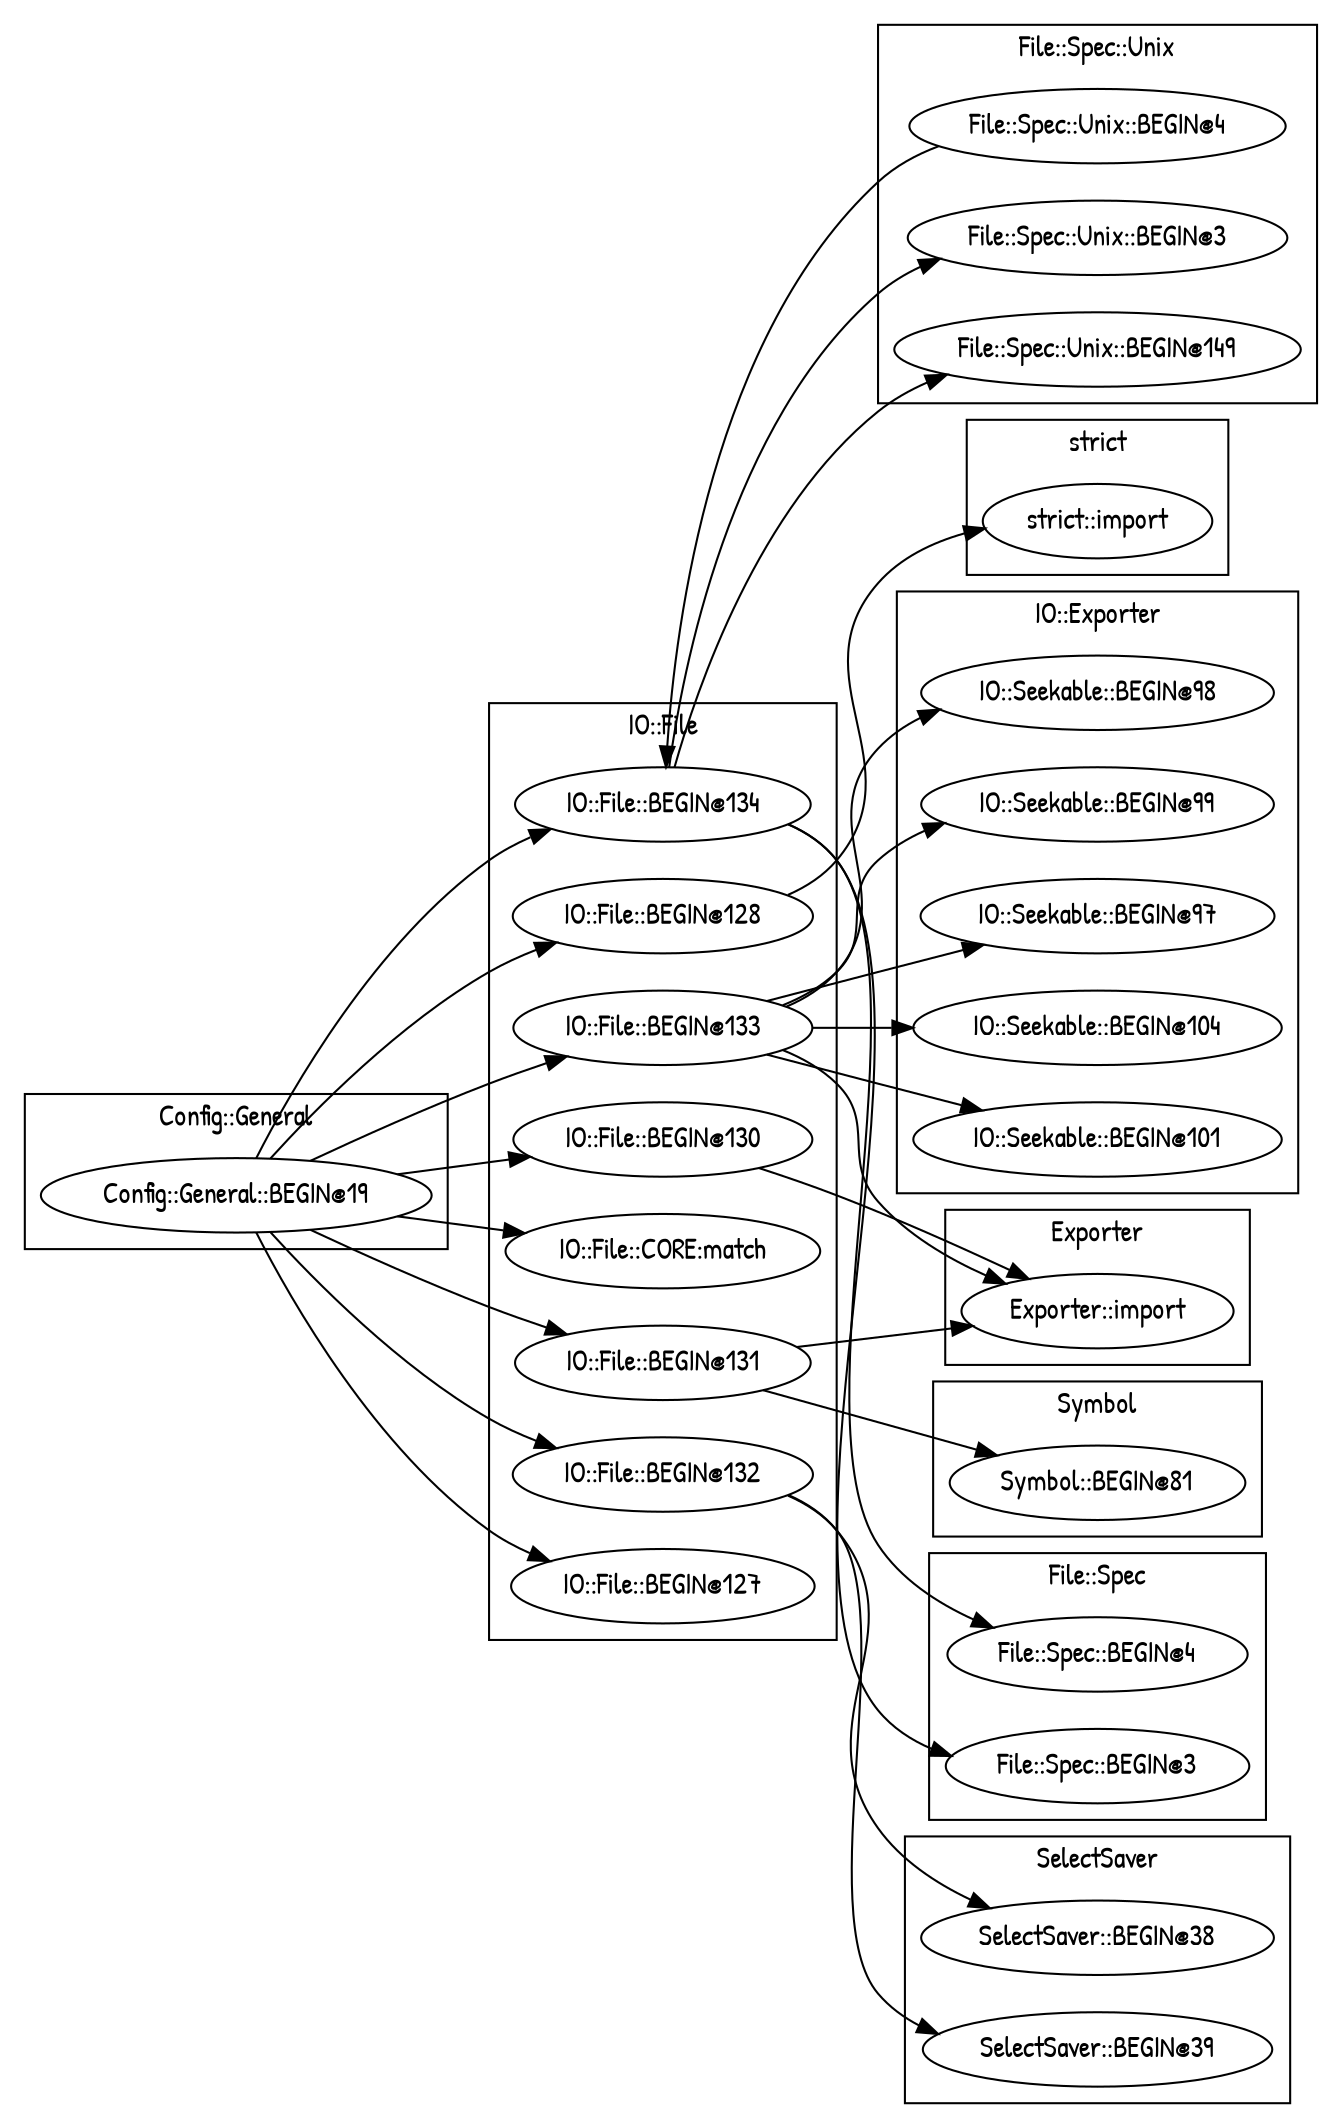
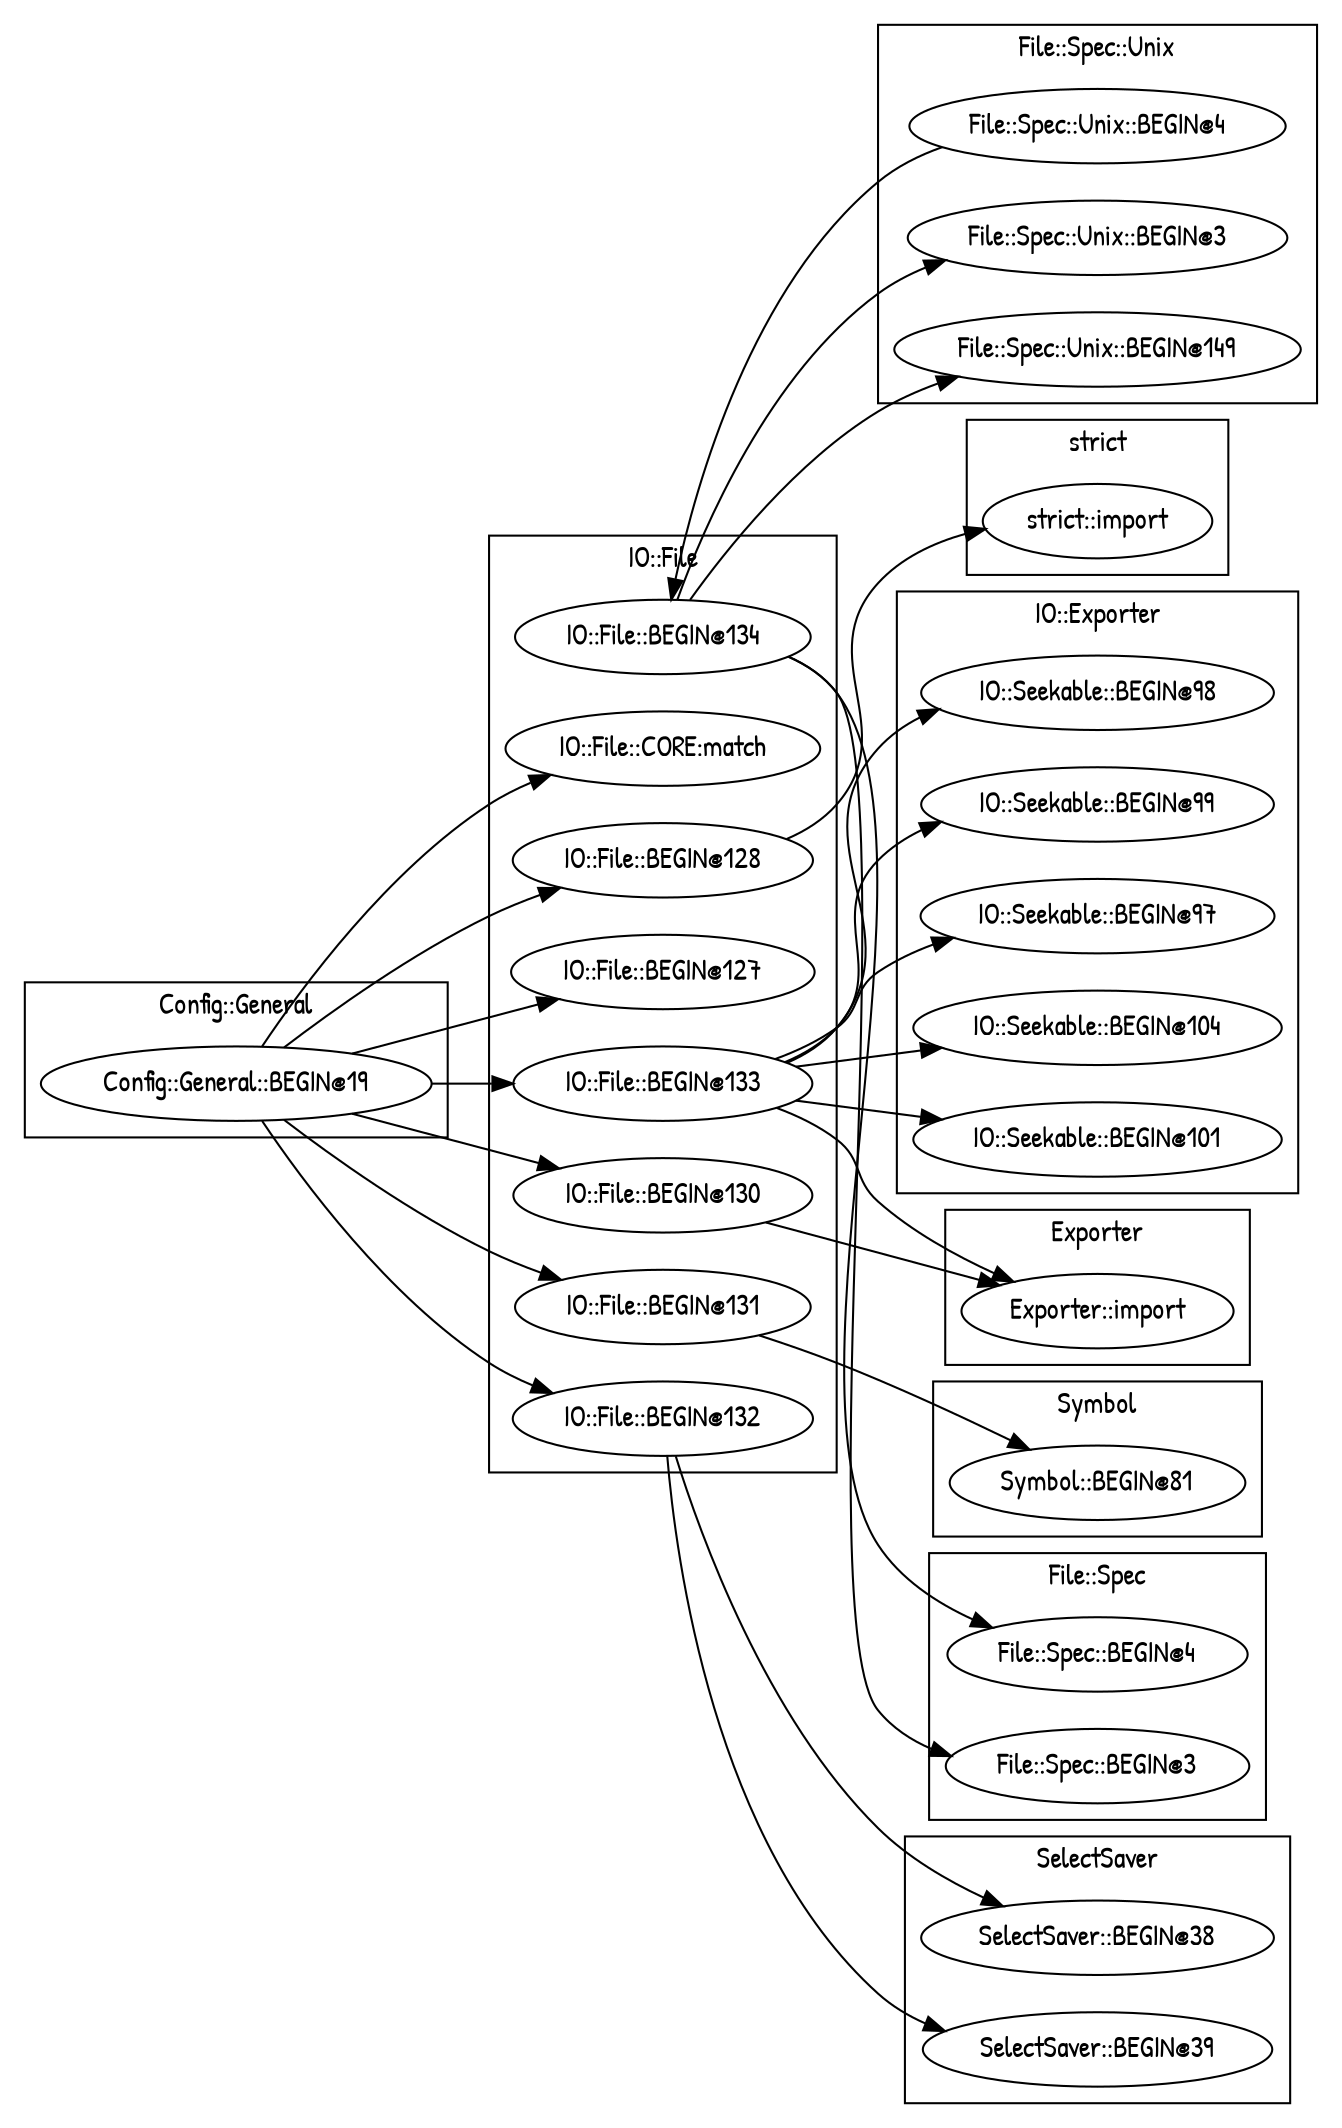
  digraph {
    fontname="Patrick Hand"
    rankdir=LR
    node [fontname="Patrick Hand"]
    edge [fontname="Patrick Hand"]
    "IO::Seekable::BEGIN@98"
    "IO::Seekable::BEGIN@99"
    "IO::Seekable::BEGIN@97"
    "IO::Seekable::BEGIN@104"
    "IO::Seekable::BEGIN@101"
    "Symbol::BEGIN@81"
    "File::Spec::Unix::BEGIN@4"
    "File::Spec::Unix::BEGIN@3"
    "File::Spec::Unix::BEGIN@149"
    "Config::General::BEGIN@19"
    "IO::File::BEGIN@128"
    "IO::File::BEGIN@133"
    "IO::File::BEGIN@130"
    "IO::File::BEGIN@131"
    "IO::File::CORE:match"
    "IO::File::BEGIN@134"
    "IO::File::BEGIN@132"
    "IO::File::BEGIN@127"
    "strict::import"
    "File::Spec::BEGIN@4"
    "File::Spec::BEGIN@3"
    "Exporter::import"
    "SelectSaver::BEGIN@38"
    "SelectSaver::BEGIN@39"
    subgraph cluster_1 {
      label="IO::Exporter"
      "IO::Seekable::BEGIN@98"
      "IO::Seekable::BEGIN@99"
      "IO::Seekable::BEGIN@97"
      "IO::Seekable::BEGIN@104"
      "IO::Seekable::BEGIN@101"
    }
    subgraph cluster_2 {
      label=Symbol
      "Symbol::BEGIN@81"
    }
    subgraph cluster_3 {
      label="File::Spec::Unix"
      "File::Spec::Unix::BEGIN@4"
      "File::Spec::Unix::BEGIN@3"
      "File::Spec::Unix::BEGIN@149"
    }
    subgraph cluster_4 {
      label="Config::General"
      "Config::General::BEGIN@19"
    }
    subgraph cluster_5 {
      label="IO::File"
      "IO::File::BEGIN@128"
      "IO::File::BEGIN@133"
      "IO::File::BEGIN@130"
      "IO::File::BEGIN@131"
      "IO::File::CORE:match"
      "IO::File::BEGIN@134"
      "IO::File::BEGIN@132"
      "IO::File::BEGIN@127"
    }
    subgraph cluster_6 {
      label="strict"
      "strict::import"
    }
    subgraph cluster_7 {
      label="File::Spec"
      "File::Spec::BEGIN@4"
      "File::Spec::BEGIN@3"
    }
    subgraph cluster_8 {
      label=Exporter
      "Exporter::import"
    }
    subgraph cluster_9 {
      label=SelectSaver
      "SelectSaver::BEGIN@38"
      "SelectSaver::BEGIN@39"
    }
    "File::Spec::Unix::BEGIN@4" -> "IO::File::BEGIN@134"
    "Config::General::BEGIN@19" -> "IO::File::BEGIN@128"
    "Config::General::BEGIN@19" -> "IO::File::BEGIN@133"
    "Config::General::BEGIN@19" -> "IO::File::BEGIN@130"
    "Config::General::BEGIN@19" -> "IO::File::BEGIN@131"
    "Config::General::BEGIN@19" -> "IO::File::CORE:match"
-   "Config::General::BEGIN@19" -> "IO::File::BEGIN@134"
    "Config::General::BEGIN@19" -> "IO::File::BEGIN@132"
    "Config::General::BEGIN@19" -> "IO::File::BEGIN@127"
    "IO::File::BEGIN@128" -> "strict::import"
    "IO::File::BEGIN@133" -> "IO::Seekable::BEGIN@98"
    "IO::File::BEGIN@133" -> "IO::Seekable::BEGIN@99"
    "IO::File::BEGIN@133" -> "IO::Seekable::BEGIN@97"
    "IO::File::BEGIN@133" -> "IO::Seekable::BEGIN@104"
    "IO::File::BEGIN@133" -> "IO::Seekable::BEGIN@101"
    "IO::File::BEGIN@133" -> "Exporter::import"
    "IO::File::BEGIN@130" -> "Exporter::import"
    "IO::File::BEGIN@131" -> "Symbol::BEGIN@81"
-   "IO::File::BEGIN@131" -> "Exporter::import"
    "IO::File::BEGIN@134" -> "File::Spec::Unix::BEGIN@3"
    "IO::File::BEGIN@134" -> "File::Spec::Unix::BEGIN@149"
    "IO::File::BEGIN@134" -> "File::Spec::BEGIN@4"
    "IO::File::BEGIN@134" -> "File::Spec::BEGIN@3"
    "IO::File::BEGIN@132" -> "SelectSaver::BEGIN@38"
    "IO::File::BEGIN@132" -> "SelectSaver::BEGIN@39"
  }
